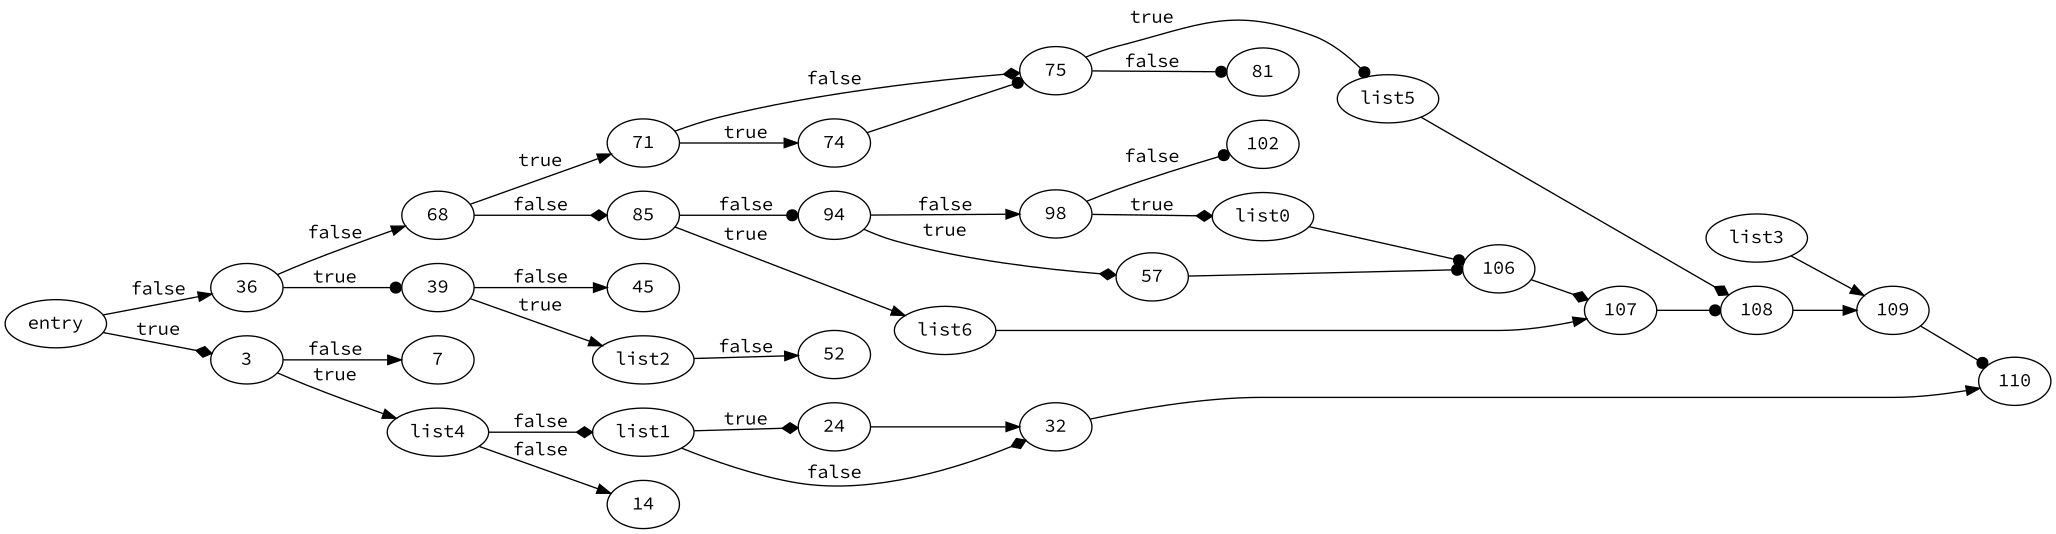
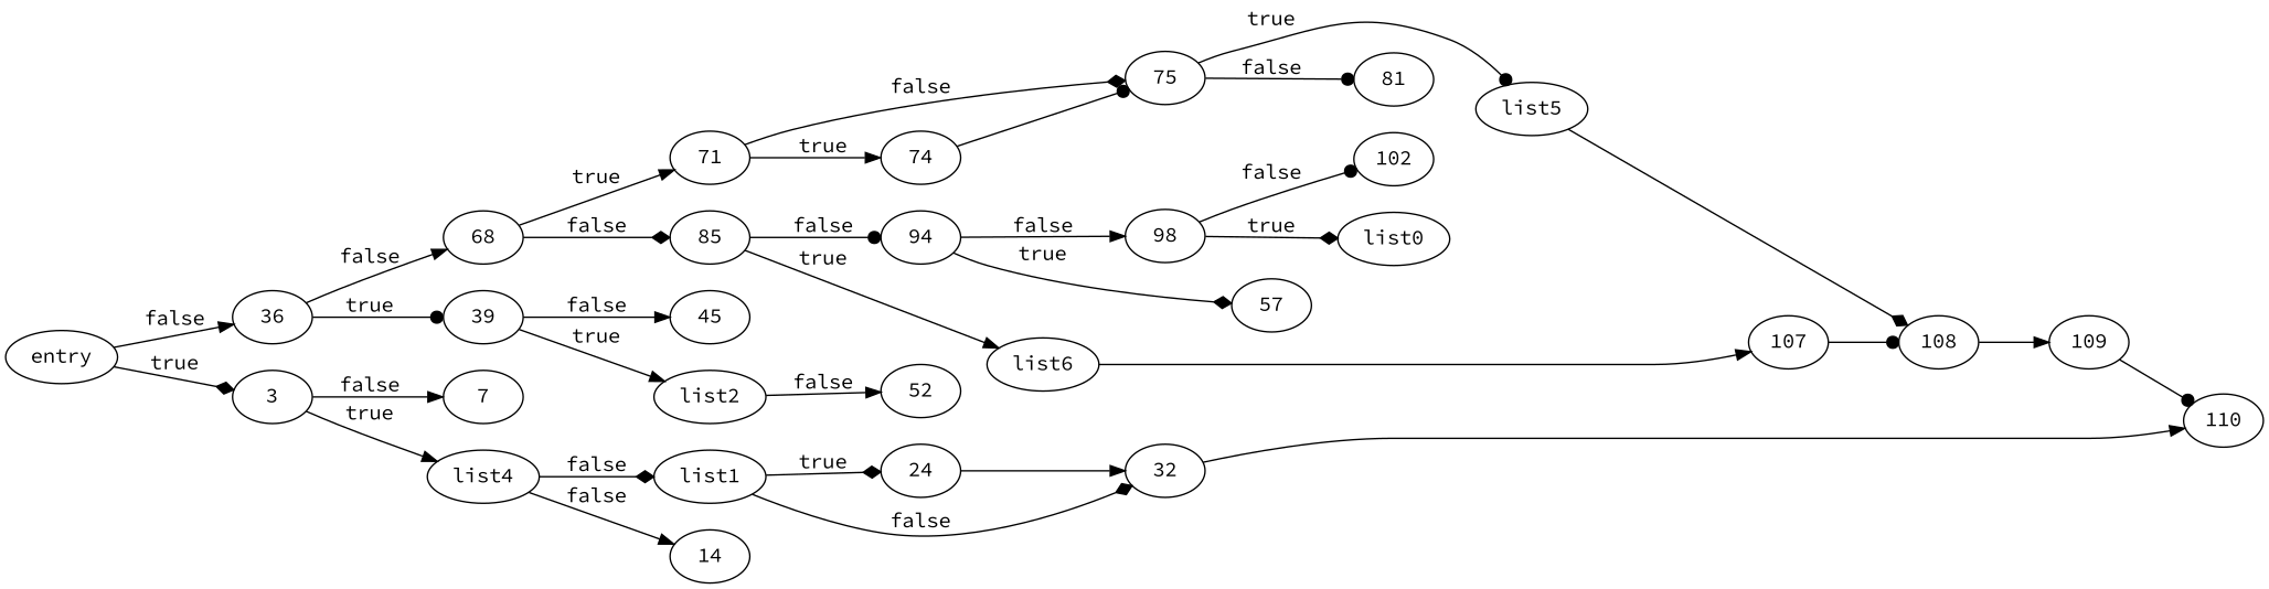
  digraph {
    fontname="Source Code Pro"
    rankdir=LR
    node [fontname="Source Code Pro"]
    edge [arrowhead=normal fontname="Source Code Pro"]
    n1 [label=entry]
    36
    3
    68
    39
    7
    list4
    85
    71
    45
    list2
    list1
    14
    24
    32
    110
    94
    list6
    75
    74
    52
    98
    n23 [label=57]
    107
    81
    list5
    108
    102
    list0
-   106
    109
-   list3
    n1 -> 36 [label=false]
    n1 -> 3 [arrowhead=diamond label=true]
    36 -> 68 [label=false]
    36 -> 39 [arrowhead=dot label=true]
    3 -> 7 [label=false]
    3 -> list4 [label=true]
    68 -> 85 [arrowhead=diamond label=false]
    68 -> 71 [label=true]
    39 -> 45 [label=false]
    39 -> list2 [label=true]
    list4 -> list1 [arrowhead=diamond label=false]
    list4 -> 14 [label=false]
    85 -> 94 [arrowhead=dot label=false]
    85 -> list6 [label=true]
    71 -> 75 [arrowhead=diamond label=false]
    71 -> 74 [label=true]
    list2 -> 52 [label=false]
    list1 -> 24 [arrowhead=diamond label=true]
    list1 -> 32 [arrowhead=diamond label=false]
    24 -> 32
    32 -> 110
    94 -> 98 [label=false]
    94 -> n23 [arrowhead=diamond label=true]
    list6 -> 107
    75 -> 81 [arrowhead=dot label=false]
    75 -> list5 [arrowhead=dot label=true]
    74 -> 75 [arrowhead=dot]
    98 -> 102 [arrowhead=dot label=false]
    98 -> list0 [arrowhead=diamond label=true]
-   n23 -> 106 [arrowhead=dot]
    107 -> 108 [arrowhead=dot]
    list5 -> 108 [arrowhead=diamond]
    108 -> 109
-   list0 -> 106 [arrowhead=dot]
-   106 -> 107 [arrowhead=diamond]
    109 -> 110 [arrowhead=dot]
-   list3 -> 109
  }
